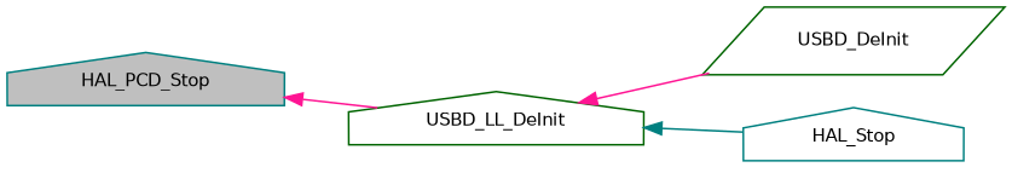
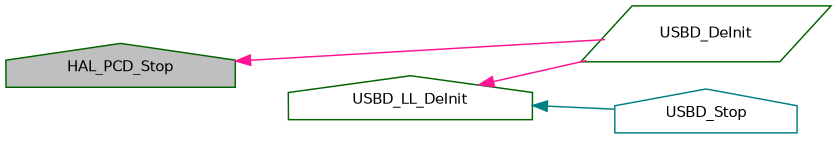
  digraph {
    rankdir=LR
    node [color=teal fillcolor=white fontname=Helvetica fontsize=10 shape=house style=filled]
    edge [color=deeppink dir=back fontname=Helvetica fontsize=10 labelfontname=Helvetica labelfontsize=10 style=solid]
-   n1 [fillcolor=grey75 fontcolor=black height=0.2 label=HAL_PCD_Stop width=0.4]
+   n1 [color=darkgreen fillcolor=grey75 fontcolor=black height=0.2 label=HAL_PCD_Stop width=0.4]
    n2 [color=darkgreen height=0.2 label=USBD_LL_DeInit width=0.4]
    n3 [color=darkgreen height=0.2 label=USBD_DeInit shape=parallelogram width=0.4]
-   n4 [height=0.2 label=HAL_Stop width=0.4]
-   n1 -> n2
+   n4 [height=0.2 label=USBD_Stop width=0.4]
+   n1 -> n3
    n2 -> n3
    n2 -> n4 [color=teal]
  }
